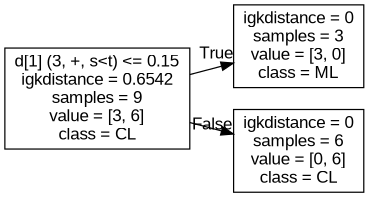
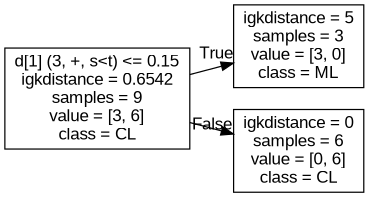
  digraph {
    rankdir=LR
    fontname="Liberation Sans"
    node [shape=box fontname="Liberation Sans"]
    edge [labeldistance=2.5 fontname="Liberation Sans"]
    n1 [label="d[1] (3, +, s<t) <= 0.15\nigkdistance = 0.6542\nsamples = 9\nvalue = [3, 6]\nclass = CL"]
-   n2 [label="igkdistance = 0\nsamples = 3\nvalue = [3, 0]\nclass = ML"]
+   n2 [label="igkdistance = 5\nsamples = 3\nvalue = [3, 0]\nclass = ML"]
    n3 [label="igkdistance = 0\nsamples = 6\nvalue = [0, 6]\nclass = CL"]
    n1 -> n2 [headlabel=True labelangle=45]
    n1 -> n3 [headlabel=False labelangle=-45]
  }
